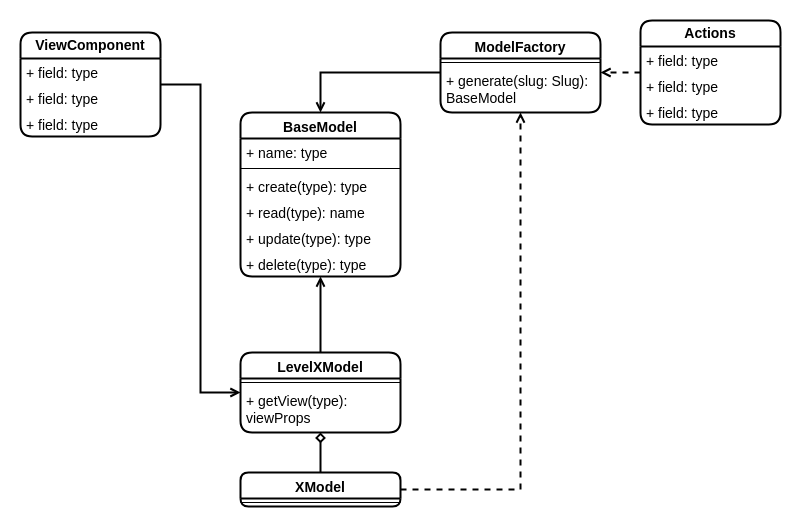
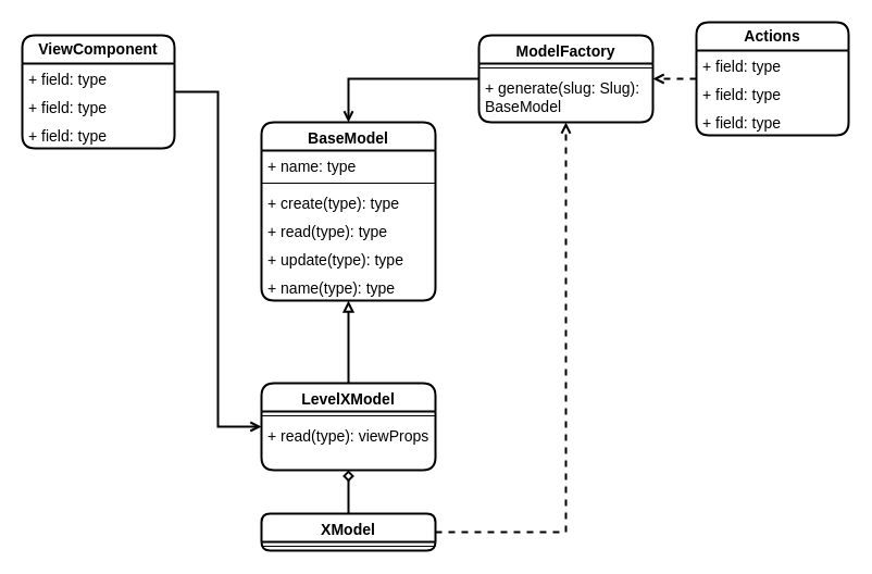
  <mxCell id="0" />
  <mxCell id="1" parent="0" />
  <mxCell id="2" value="BaseModel" style="swimlane;fontStyle=1;align=center;verticalAlign=top;childLayout=stackLayout;horizontal=1;startSize=26;horizontalStack=0;resizeParent=1;resizeParentMax=0;resizeLast=0;collapsible=1;marginBottom=0;whiteSpace=wrap;html=1;rounded=1;strokeColor=default;strokeWidth=2;fontFamily=Helvetica;fontSize=14;fontColor=default;fillColor=none;" vertex="1" parent="1"><mxGeometry x="240" y="112" width="160" height="164" as="geometry" /></mxCell>
  <mxCell id="3" value="+ name: type" style="text;strokeColor=none;fillColor=none;align=left;verticalAlign=top;spacingLeft=4;spacingRight=4;overflow=hidden;rotatable=0;points=[[0,0.5],[1,0.5]];portConstraint=eastwest;whiteSpace=wrap;html=1;fontSize=14;fontFamily=Helvetica;fontColor=default;" vertex="1" parent="2"><mxGeometry y="26" width="160" height="26" as="geometry" /></mxCell>
  <mxCell id="4" value="" style="line;strokeWidth=1;fillColor=none;align=left;verticalAlign=middle;spacingTop=-1;spacingLeft=3;spacingRight=3;rotatable=0;labelPosition=right;points=[];portConstraint=eastwest;strokeColor=inherit;rounded=1;fontFamily=Helvetica;fontSize=14;fontColor=default;startSize=26;html=1;" vertex="1" parent="2"><mxGeometry y="52" width="160" height="8" as="geometry" /></mxCell>
  <mxCell id="5" value="+ create(type): type" style="text;strokeColor=none;fillColor=none;align=left;verticalAlign=top;spacingLeft=4;spacingRight=4;overflow=hidden;rotatable=0;points=[[0,0.5],[1,0.5]];portConstraint=eastwest;whiteSpace=wrap;html=1;fontSize=14;fontFamily=Helvetica;fontColor=default;" vertex="1" parent="2"><mxGeometry y="60" width="160" height="26" as="geometry" /></mxCell>
- <mxCell id="6" value="+ read(type): name" style="text;strokeColor=none;fillColor=none;align=left;verticalAlign=top;spacingLeft=4;spacingRight=4;overflow=hidden;rotatable=0;points=[[0,0.5],[1,0.5]];portConstraint=eastwest;whiteSpace=wrap;html=1;fontSize=14;fontFamily=Helvetica;fontColor=default;" vertex="1" parent="2"><mxGeometry y="86" width="160" height="26" as="geometry" /></mxCell>
+ <mxCell id="6" value="+ read(type): type" style="text;strokeColor=none;fillColor=none;align=left;verticalAlign=top;spacingLeft=4;spacingRight=4;overflow=hidden;rotatable=0;points=[[0,0.5],[1,0.5]];portConstraint=eastwest;whiteSpace=wrap;html=1;fontSize=14;fontFamily=Helvetica;fontColor=default;" vertex="1" parent="2"><mxGeometry y="86" width="160" height="26" as="geometry" /></mxCell>
  <mxCell id="7" value="+ update(type): type" style="text;strokeColor=none;fillColor=none;align=left;verticalAlign=top;spacingLeft=4;spacingRight=4;overflow=hidden;rotatable=0;points=[[0,0.5],[1,0.5]];portConstraint=eastwest;whiteSpace=wrap;html=1;fontSize=14;fontFamily=Helvetica;fontColor=default;" vertex="1" parent="2"><mxGeometry y="112" width="160" height="26" as="geometry" /></mxCell>
- <mxCell id="8" value="+ delete(type): type" style="text;strokeColor=none;fillColor=none;align=left;verticalAlign=top;spacingLeft=4;spacingRight=4;overflow=hidden;rotatable=0;points=[[0,0.5],[1,0.5]];portConstraint=eastwest;whiteSpace=wrap;html=1;fontSize=14;fontFamily=Helvetica;fontColor=default;" vertex="1" parent="2"><mxGeometry y="138" width="160" height="26" as="geometry" /></mxCell>
- <mxCell id="9" style="edgeStyle=orthogonalEdgeStyle;rounded=0;orthogonalLoop=1;jettySize=auto;html=1;fontFamily=Helvetica;fontSize=14;fontColor=default;startSize=26;strokeWidth=2;endArrow=open;endFill=0;" edge="1" parent="1" source="10" target="2"><mxGeometry relative="1" as="geometry" /></mxCell>
+ <mxCell id="8" value="+ name(type): type" style="text;strokeColor=none;fillColor=none;align=left;verticalAlign=top;spacingLeft=4;spacingRight=4;overflow=hidden;rotatable=0;points=[[0,0.5],[1,0.5]];portConstraint=eastwest;whiteSpace=wrap;html=1;fontSize=14;fontFamily=Helvetica;fontColor=default;" vertex="1" parent="2"><mxGeometry y="138" width="160" height="26" as="geometry" /></mxCell>
+ <mxCell id="9" style="edgeStyle=orthogonalEdgeStyle;rounded=0;orthogonalLoop=1;jettySize=auto;html=1;fontFamily=Helvetica;fontSize=14;fontColor=default;startSize=26;strokeWidth=2;endArrow=block;endFill=0;" edge="1" parent="1" source="10" target="2"><mxGeometry relative="1" as="geometry" /></mxCell>
  <mxCell id="10" value="LevelXModel" style="swimlane;fontStyle=1;align=center;verticalAlign=top;childLayout=stackLayout;horizontal=1;startSize=26;horizontalStack=0;resizeParent=1;resizeParentMax=0;resizeLast=0;collapsible=1;marginBottom=0;whiteSpace=wrap;html=1;rounded=1;strokeColor=default;strokeWidth=2;fontFamily=Helvetica;fontSize=14;fontColor=default;fillColor=none;" vertex="1" parent="1"><mxGeometry x="240" y="352" width="160" height="80" as="geometry" /></mxCell>
  <mxCell id="11" value="" style="line;strokeWidth=1;fillColor=none;align=left;verticalAlign=middle;spacingTop=-1;spacingLeft=3;spacingRight=3;rotatable=0;labelPosition=right;points=[];portConstraint=eastwest;strokeColor=inherit;rounded=1;fontFamily=Helvetica;fontSize=14;fontColor=default;startSize=26;html=1;" vertex="1" parent="10"><mxGeometry y="26" width="160" height="8" as="geometry" /></mxCell>
- <mxCell id="12" value="+ getView(type): viewProps" style="text;strokeColor=none;fillColor=none;align=left;verticalAlign=top;spacingLeft=4;spacingRight=4;overflow=hidden;rotatable=0;points=[[0,0.5],[1,0.5]];portConstraint=eastwest;whiteSpace=wrap;html=1;fontSize=14;fontFamily=Helvetica;fontColor=default;" vertex="1" parent="10"><mxGeometry y="34" width="160" height="46" as="geometry" /></mxCell>
+ <mxCell id="12" value="+ read(type): viewProps" style="text;strokeColor=none;fillColor=none;align=left;verticalAlign=top;spacingLeft=4;spacingRight=4;overflow=hidden;rotatable=0;points=[[0,0.5],[1,0.5]];portConstraint=eastwest;whiteSpace=wrap;html=1;fontSize=14;fontFamily=Helvetica;fontColor=default;" vertex="1" parent="10"><mxGeometry y="34" width="160" height="46" as="geometry" /></mxCell>
  <mxCell id="13" style="edgeStyle=orthogonalEdgeStyle;rounded=0;orthogonalLoop=1;jettySize=auto;html=1;fontFamily=Helvetica;fontSize=14;fontColor=default;startSize=26;strokeWidth=2;endArrow=diamond;endFill=0;" edge="1" parent="1" source="15" target="10"><mxGeometry relative="1" as="geometry" /></mxCell>
  <mxCell id="14" style="edgeStyle=orthogonalEdgeStyle;shape=connector;rounded=0;orthogonalLoop=1;jettySize=auto;html=1;labelBackgroundColor=default;strokeColor=default;strokeWidth=2;fontFamily=Helvetica;fontSize=14;fontColor=default;endArrow=open;startSize=26;dashed=1;endFill=0;" edge="1" parent="1" source="15" target="23"><mxGeometry relative="1" as="geometry" /></mxCell>
  <mxCell id="15" value="XModel" style="swimlane;fontStyle=1;align=center;verticalAlign=top;childLayout=stackLayout;horizontal=1;startSize=26;horizontalStack=0;resizeParent=1;resizeParentMax=0;resizeLast=0;collapsible=1;marginBottom=0;whiteSpace=wrap;html=1;rounded=1;strokeColor=default;strokeWidth=2;fontFamily=Helvetica;fontSize=14;fontColor=default;fillColor=none;" vertex="1" parent="1"><mxGeometry x="240" y="472" width="160" height="34" as="geometry" /></mxCell>
  <mxCell id="16" value="" style="line;strokeWidth=1;fillColor=none;align=left;verticalAlign=middle;spacingTop=-1;spacingLeft=3;spacingRight=3;rotatable=0;labelPosition=right;points=[];portConstraint=eastwest;strokeColor=inherit;rounded=1;fontFamily=Helvetica;fontSize=14;fontColor=default;startSize=26;html=1;" vertex="1" parent="15"><mxGeometry y="26" width="160" height="8" as="geometry" /></mxCell>
  <mxCell id="17" style="edgeStyle=orthogonalEdgeStyle;shape=connector;rounded=0;orthogonalLoop=1;jettySize=auto;html=1;labelBackgroundColor=default;strokeColor=default;strokeWidth=2;fontFamily=Helvetica;fontSize=14;fontColor=default;endArrow=open;startSize=26;dashed=1;endFill=0;" edge="1" parent="1" source="18" target="23"><mxGeometry relative="1" as="geometry" /></mxCell>
  <mxCell id="18" value="Actions" style="swimlane;fontStyle=1;childLayout=stackLayout;horizontal=1;startSize=26;fillColor=none;horizontalStack=0;resizeParent=1;resizeParentMax=0;resizeLast=0;collapsible=1;marginBottom=0;whiteSpace=wrap;html=1;rounded=1;strokeColor=default;strokeWidth=2;fontFamily=Helvetica;fontSize=14;fontColor=default;" vertex="1" parent="1"><mxGeometry x="640" y="20" width="140" height="104" as="geometry" /></mxCell>
  <mxCell id="19" value="+ field: type" style="text;strokeColor=none;fillColor=none;align=left;verticalAlign=top;spacingLeft=4;spacingRight=4;overflow=hidden;rotatable=0;points=[[0,0.5],[1,0.5]];portConstraint=eastwest;whiteSpace=wrap;html=1;fontSize=14;fontFamily=Helvetica;fontColor=default;" vertex="1" parent="18"><mxGeometry y="26" width="140" height="26" as="geometry" /></mxCell>
  <mxCell id="20" value="+ field: type" style="text;strokeColor=none;fillColor=none;align=left;verticalAlign=top;spacingLeft=4;spacingRight=4;overflow=hidden;rotatable=0;points=[[0,0.5],[1,0.5]];portConstraint=eastwest;whiteSpace=wrap;html=1;fontSize=14;fontFamily=Helvetica;fontColor=default;" vertex="1" parent="18"><mxGeometry y="52" width="140" height="26" as="geometry" /></mxCell>
  <mxCell id="21" value="+ field: type" style="text;strokeColor=none;fillColor=none;align=left;verticalAlign=top;spacingLeft=4;spacingRight=4;overflow=hidden;rotatable=0;points=[[0,0.5],[1,0.5]];portConstraint=eastwest;whiteSpace=wrap;html=1;fontSize=14;fontFamily=Helvetica;fontColor=default;" vertex="1" parent="18"><mxGeometry y="78" width="140" height="26" as="geometry" /></mxCell>
  <mxCell id="22" style="edgeStyle=orthogonalEdgeStyle;shape=connector;rounded=0;orthogonalLoop=1;jettySize=auto;html=1;entryX=0.5;entryY=0;entryDx=0;entryDy=0;labelBackgroundColor=default;strokeColor=default;strokeWidth=2;fontFamily=Helvetica;fontSize=14;fontColor=default;endArrow=open;startSize=26;endFill=0;" edge="1" parent="1" source="23" target="2"><mxGeometry relative="1" as="geometry" /></mxCell>
  <mxCell id="23" value="ModelFactory" style="swimlane;fontStyle=1;align=center;verticalAlign=top;childLayout=stackLayout;horizontal=1;startSize=26;horizontalStack=0;resizeParent=1;resizeParentMax=0;resizeLast=0;collapsible=1;marginBottom=0;whiteSpace=wrap;html=1;rounded=1;strokeColor=default;strokeWidth=2;fontFamily=Helvetica;fontSize=14;fontColor=default;fillColor=none;" vertex="1" parent="1"><mxGeometry x="440" y="32" width="160" height="80" as="geometry" /></mxCell>
  <mxCell id="24" value="" style="line;strokeWidth=1;fillColor=none;align=left;verticalAlign=middle;spacingTop=-1;spacingLeft=3;spacingRight=3;rotatable=0;labelPosition=right;points=[];portConstraint=eastwest;strokeColor=inherit;rounded=1;fontFamily=Helvetica;fontSize=14;fontColor=default;startSize=26;html=1;" vertex="1" parent="23"><mxGeometry y="26" width="160" height="8" as="geometry" /></mxCell>
  <mxCell id="25" value="+ generate(slug: Slug): BaseModel" style="text;strokeColor=none;fillColor=none;align=left;verticalAlign=top;spacingLeft=4;spacingRight=4;overflow=hidden;rotatable=0;points=[[0,0.5],[1,0.5]];portConstraint=eastwest;whiteSpace=wrap;html=1;fontSize=14;fontFamily=Helvetica;fontColor=default;" vertex="1" parent="23"><mxGeometry y="34" width="160" height="46" as="geometry" /></mxCell>
  <mxCell id="26" style="edgeStyle=orthogonalEdgeStyle;shape=connector;rounded=0;orthogonalLoop=1;jettySize=auto;html=1;entryX=0;entryY=0.5;entryDx=0;entryDy=0;labelBackgroundColor=default;strokeColor=default;strokeWidth=2;fontFamily=Helvetica;fontSize=14;fontColor=default;endArrow=open;startSize=26;endFill=0;" edge="1" parent="1" source="27" target="10"><mxGeometry relative="1" as="geometry" /></mxCell>
  <mxCell id="27" value="ViewComponent" style="swimlane;fontStyle=1;childLayout=stackLayout;horizontal=1;startSize=26;fillColor=none;horizontalStack=0;resizeParent=1;resizeParentMax=0;resizeLast=0;collapsible=1;marginBottom=0;whiteSpace=wrap;html=1;rounded=1;strokeColor=default;strokeWidth=2;fontFamily=Helvetica;fontSize=14;fontColor=default;" vertex="1" parent="1"><mxGeometry x="20" y="32" width="140" height="104" as="geometry" /></mxCell>
  <mxCell id="28" value="+ field: type" style="text;strokeColor=none;fillColor=none;align=left;verticalAlign=top;spacingLeft=4;spacingRight=4;overflow=hidden;rotatable=0;points=[[0,0.5],[1,0.5]];portConstraint=eastwest;whiteSpace=wrap;html=1;fontSize=14;fontFamily=Helvetica;fontColor=default;" vertex="1" parent="27"><mxGeometry y="26" width="140" height="26" as="geometry" /></mxCell>
  <mxCell id="29" value="+ field: type" style="text;strokeColor=none;fillColor=none;align=left;verticalAlign=top;spacingLeft=4;spacingRight=4;overflow=hidden;rotatable=0;points=[[0,0.5],[1,0.5]];portConstraint=eastwest;whiteSpace=wrap;html=1;fontSize=14;fontFamily=Helvetica;fontColor=default;" vertex="1" parent="27"><mxGeometry y="52" width="140" height="26" as="geometry" /></mxCell>
  <mxCell id="30" value="+ field: type" style="text;strokeColor=none;fillColor=none;align=left;verticalAlign=top;spacingLeft=4;spacingRight=4;overflow=hidden;rotatable=0;points=[[0,0.5],[1,0.5]];portConstraint=eastwest;whiteSpace=wrap;html=1;fontSize=14;fontFamily=Helvetica;fontColor=default;" vertex="1" parent="27"><mxGeometry y="78" width="140" height="26" as="geometry" /></mxCell>
